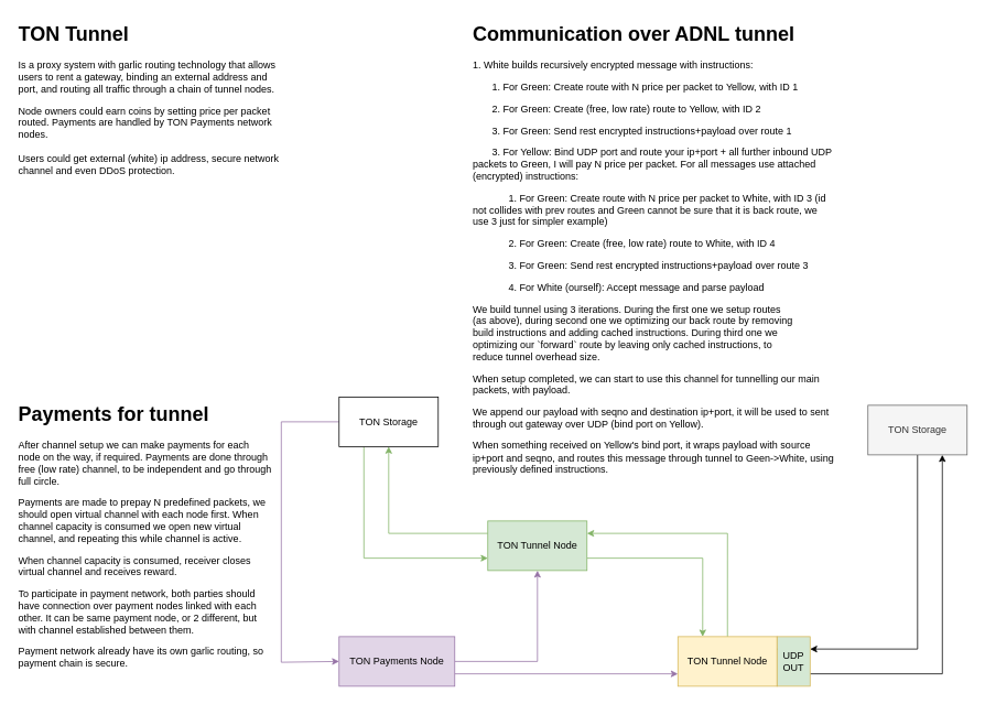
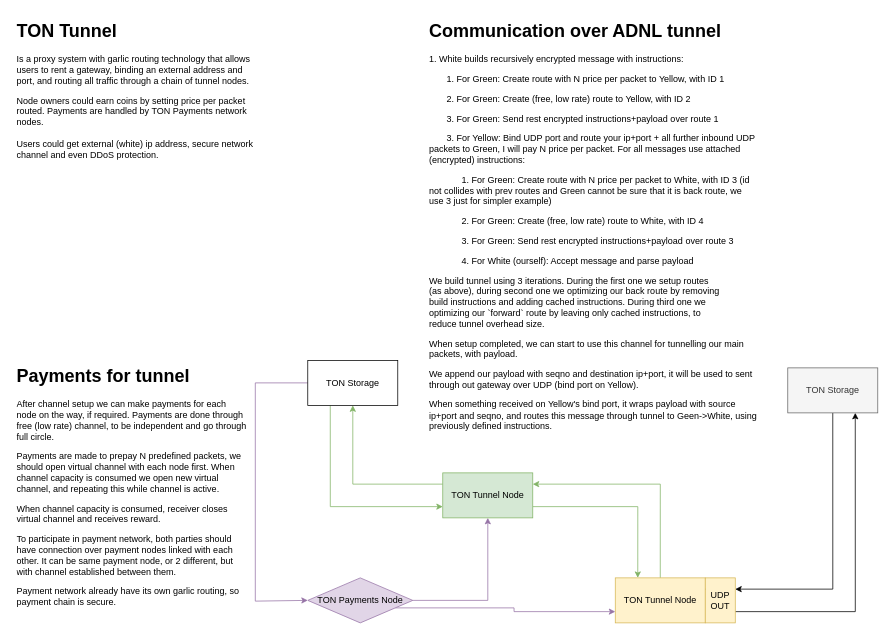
  <mxCell id="0" />
  <mxCell id="1" parent="0" />
  <mxCell id="2" style="edgeStyle=orthogonalEdgeStyle;rounded=0;orthogonalLoop=1;jettySize=auto;html=1;exitX=0.25;exitY=1;exitDx=0;exitDy=0;entryX=0;entryY=0.75;entryDx=0;entryDy=0;fillColor=#d5e8d4;strokeColor=#82b366;" edge="1" parent="1" source="4" target="11"><mxGeometry relative="1" as="geometry" /></mxCell>
  <mxCell id="3" style="edgeStyle=orthogonalEdgeStyle;rounded=0;orthogonalLoop=1;jettySize=auto;html=1;entryX=0;entryY=0.5;entryDx=0;entryDy=0;fillColor=#e1d5e7;strokeColor=#9673a6;" edge="1" parent="1" source="4" target="7"><mxGeometry relative="1" as="geometry"><Array as="points"><mxPoint x="339.86" y="510" /><mxPoint x="339.86" y="801" /><mxPoint x="409.86" y="801" /></Array></mxGeometry></mxCell>
  <mxCell id="4" value="TON Storage" style="rounded=0;whiteSpace=wrap;html=1;" vertex="1" parent="1"><mxGeometry x="409.86" y="480" width="120" height="60" as="geometry" /></mxCell>
  <mxCell id="5" style="edgeStyle=orthogonalEdgeStyle;rounded=0;orthogonalLoop=1;jettySize=auto;html=1;fillColor=#e1d5e7;strokeColor=#9673a6;" edge="1" parent="1" source="7" target="11"><mxGeometry relative="1" as="geometry" /></mxCell>
  <mxCell id="6" style="edgeStyle=orthogonalEdgeStyle;rounded=0;orthogonalLoop=1;jettySize=auto;html=1;exitX=1;exitY=0.75;exitDx=0;exitDy=0;entryX=0;entryY=0.75;entryDx=0;entryDy=0;fillColor=#e1d5e7;strokeColor=#9673a6;" edge="1" parent="1" source="7" target="15"><mxGeometry relative="1" as="geometry" /></mxCell>
- <mxCell id="7" value="TON Payments Node" style="rounded=0;whiteSpace=wrap;html=1;fillColor=#e1d5e7;strokeColor=#9673a6;" vertex="1" parent="1"><mxGeometry x="409.86" y="770" width="140" height="60" as="geometry" /></mxCell>
+ <mxCell id="7" value="TON Payments Node" style="rhombus;whiteSpace=wrap;html=1;fillColor=#e1d5e7;strokeColor=#9673a6;" vertex="1" parent="1"><mxGeometry x="409.86" y="770" width="140" height="60" as="geometry" /></mxCell>
  <mxCell id="8" style="edgeStyle=orthogonalEdgeStyle;rounded=0;orthogonalLoop=1;jettySize=auto;html=1;entryX=0.75;entryY=1;entryDx=0;entryDy=0;exitX=1;exitY=0.75;exitDx=0;exitDy=0;" edge="1" parent="1" source="19" target="13"><mxGeometry relative="1" as="geometry"><mxPoint x="709.86" y="660" as="sourcePoint" /></mxGeometry></mxCell>
  <mxCell id="9" style="edgeStyle=orthogonalEdgeStyle;rounded=0;orthogonalLoop=1;jettySize=auto;html=1;exitX=0;exitY=0.25;exitDx=0;exitDy=0;fillColor=#d5e8d4;strokeColor=#82b366;" edge="1" parent="1" source="11" target="4"><mxGeometry relative="1" as="geometry" /></mxCell>
  <mxCell id="10" style="edgeStyle=orthogonalEdgeStyle;rounded=0;orthogonalLoop=1;jettySize=auto;html=1;exitX=1;exitY=0.75;exitDx=0;exitDy=0;entryX=0.25;entryY=0;entryDx=0;entryDy=0;fillColor=#d5e8d4;strokeColor=#82b366;" edge="1" parent="1" source="11" target="15"><mxGeometry relative="1" as="geometry" /></mxCell>
  <mxCell id="11" value="TON Tunnel Node" style="rounded=0;whiteSpace=wrap;html=1;fillColor=#d5e8d4;strokeColor=#82b366;" vertex="1" parent="1"><mxGeometry x="589.86" y="630" width="120" height="60" as="geometry" /></mxCell>
  <mxCell id="12" style="edgeStyle=orthogonalEdgeStyle;rounded=0;orthogonalLoop=1;jettySize=auto;html=1;exitX=0.5;exitY=1;exitDx=0;exitDy=0;entryX=1;entryY=0.25;entryDx=0;entryDy=0;" edge="1" parent="1" source="13" target="19"><mxGeometry relative="1" as="geometry" /></mxCell>
  <mxCell id="13" value="TON Storage" style="rounded=0;whiteSpace=wrap;html=1;fillColor=#f5f5f5;fontColor=#333333;strokeColor=#666666;" vertex="1" parent="1"><mxGeometry x="1049.86" y="490" width="120" height="60" as="geometry" /></mxCell>
  <mxCell id="14" style="edgeStyle=orthogonalEdgeStyle;rounded=0;orthogonalLoop=1;jettySize=auto;html=1;exitX=0.5;exitY=0;exitDx=0;exitDy=0;entryX=1;entryY=0.25;entryDx=0;entryDy=0;fillColor=#d5e8d4;strokeColor=#82b366;" edge="1" parent="1" source="15" target="11"><mxGeometry relative="1" as="geometry" /></mxCell>
  <mxCell id="15" value="TON Tunnel Node" style="rounded=0;whiteSpace=wrap;html=1;fillColor=#fff2cc;strokeColor=#d6b656;" vertex="1" parent="1"><mxGeometry x="819.86" y="770" width="120" height="60" as="geometry" /></mxCell>
  <mxCell id="16" value="&lt;h1 style=&quot;margin-top: 0px;&quot;&gt;Communication over ADNL tunnel&lt;/h1&gt;&lt;p&gt;1. White builds recursively encrypted message with instructions:&amp;nbsp;&lt;/p&gt;&lt;p&gt;&amp;nbsp;&amp;nbsp;&amp;nbsp;&amp;nbsp;&amp;nbsp;&amp;nbsp; 1. For Green: Create route with N price per packet to Yellow, with ID 1&lt;/p&gt;&lt;p&gt;&amp;nbsp;&amp;nbsp;&amp;nbsp;&amp;nbsp;&amp;nbsp;&amp;nbsp; 2. For Green: Create (free, low rate) route to Yellow, with ID 2&lt;/p&gt;&lt;p&gt;&amp;nbsp;&amp;nbsp;&amp;nbsp;&amp;nbsp;&amp;nbsp;&amp;nbsp; 3. For Green: Send rest encrypted instructions+payload over route 1&lt;/p&gt;&lt;p&gt;&amp;nbsp;&amp;nbsp;&amp;nbsp;&amp;nbsp;&amp;nbsp;&amp;nbsp; 3. For Yellow: Bind UDP port and route your ip+port + all further inbound UDP packets to Green, I will pay N price per packet. For all messages use attached (encrypted) instructions:&lt;/p&gt;&lt;p&gt;&amp;nbsp;&amp;nbsp;&amp;nbsp;&amp;nbsp;&amp;nbsp;&amp;nbsp;&amp;nbsp;&amp;nbsp;&amp;nbsp;&amp;nbsp;&amp;nbsp;&amp;nbsp; 1. For Green: Create route with N price per packet to White, with ID 3 (id not collides with prev routes and Green cannot be sure that it is back route, we use 3 just for simpler example)&lt;/p&gt;&lt;p&gt;&amp;nbsp;&amp;nbsp;&amp;nbsp;&amp;nbsp;&amp;nbsp;&amp;nbsp;&amp;nbsp;&amp;nbsp;&amp;nbsp;&amp;nbsp;&amp;nbsp;&amp;nbsp; 2. For Green: Create (free, low rate) route to White, with ID 4&lt;/p&gt;&lt;p&gt;&lt;span style=&quot;white-space: pre;&quot;&gt;&#09;&lt;/span&gt;&amp;nbsp;&amp;nbsp;&amp;nbsp;&amp;nbsp; 3. For Green: Send rest encrypted instructions+payload over route 3&lt;/p&gt;&lt;p&gt;&lt;span style=&quot;white-space: pre;&quot;&gt;&#09;&lt;/span&gt;&amp;nbsp;&amp;nbsp;&amp;nbsp;&amp;nbsp; 4. For White (ourself): Accept message and parse payload&lt;/p&gt;&lt;p&gt;We build tunnel using 3 iterations. During the first one we setup routes &lt;br&gt;(as above), during second one we optimizing our back route by removing &lt;br&gt;build instructions and adding cached instructions. During third one we &lt;br&gt;optimizing our `forward` route by leaving only cached instructions, to &lt;br&gt;reduce tunnel overhead size.&lt;/p&gt;&lt;p&gt;When setup completed, we can start to use this channel for tunnelling our main packets, with payload. &lt;br&gt;&lt;/p&gt;&lt;p&gt;We append our payload with seqno and destination ip+port, it will be used to sent through out gateway over UDP (bind port on Yellow).&amp;nbsp;&lt;/p&gt;&lt;p&gt;When something received on Yellow's bind port, it wraps payload with source ip+port and seqno, and routes this message through tunnel to Geen-&amp;gt;White, using previously defined instructions.&lt;/p&gt;&lt;p&gt;&lt;br&gt;&lt;/p&gt;" style="text;html=1;whiteSpace=wrap;overflow=hidden;rounded=0;" vertex="1" parent="1"><mxGeometry x="569.86" y="20" width="440" height="570" as="geometry" /></mxCell>
  <mxCell id="17" value="&lt;h1 style=&quot;margin-top: 0px;&quot;&gt;Payments for tunnel&lt;/h1&gt;&lt;p&gt;After channel setup we can make payments for each node on the way, if required. Payments are done through free (low rate) channel, to be independent and go through full circle.&lt;/p&gt;&lt;p&gt;Payments are made to prepay N predefined packets, we should open virtual channel with each node first. When channel capacity is consumed we open new virtual channel, and repeating this while channel is active.&lt;/p&gt;&lt;p&gt;When channel capacity is consumed, receiver closes virtual channel and receives reward.&lt;/p&gt;&lt;p&gt;To participate in payment network, both parties should have connection over payment nodes linked with each other. It can be same payment node, or 2 different, but with channel established between them.&lt;/p&gt;&lt;p&gt;Payment network already have its own garlic routing, so payment chain is secure.&lt;/p&gt;" style="text;html=1;whiteSpace=wrap;overflow=hidden;rounded=0;" vertex="1" parent="1"><mxGeometry x="20" y="480" width="310" height="330" as="geometry" /></mxCell>
  <mxCell id="18" value="" style="edgeStyle=orthogonalEdgeStyle;rounded=0;orthogonalLoop=1;jettySize=auto;html=1;exitX=1;exitY=0.25;exitDx=0;exitDy=0;" edge="1" parent="1" source="15" target="19"><mxGeometry relative="1" as="geometry"><mxPoint x="940" y="785" as="sourcePoint" /><mxPoint x="1110" y="550" as="targetPoint" /></mxGeometry></mxCell>
- <mxCell id="19" value="&lt;div&gt;UDP&lt;/div&gt;&lt;div&gt;OUT&lt;/div&gt;" style="rounded=0;whiteSpace=wrap;html=1;fillColor=#d5e8d4;strokeColor=#d6b656;" vertex="1" parent="1"><mxGeometry x="939.86" y="770" width="40" height="60" as="geometry" /></mxCell>
+ <mxCell id="19" value="&lt;div&gt;UDP&lt;/div&gt;&lt;div&gt;OUT&lt;/div&gt;" style="rounded=0;whiteSpace=wrap;html=1;fillColor=#fff2cc;strokeColor=#d6b656;" vertex="1" parent="1"><mxGeometry x="939.86" y="770" width="40" height="60" as="geometry" /></mxCell>
  <mxCell id="20" value="&lt;h1 style=&quot;margin-top: 0px;&quot;&gt;TON Tunnel&lt;/h1&gt;&lt;p&gt;Is a proxy system with garlic routing technology that allows users to rent a gateway, binding an external address and port, and routing all traffic through a chain of tunnel nodes.&lt;/p&gt;&lt;div&gt;Node owners could earn coins by setting price per packet routed. Payments are handled by TON Payments network nodes.&lt;/div&gt;&lt;div&gt;&lt;br&gt;&lt;/div&gt;&lt;div&gt;Users could get external (white) ip address, secure network channel and even DDoS protection.&lt;/div&gt;" style="text;html=1;whiteSpace=wrap;overflow=hidden;rounded=0;" vertex="1" parent="1"><mxGeometry x="20" y="20" width="330" height="210" as="geometry" /></mxCell>
